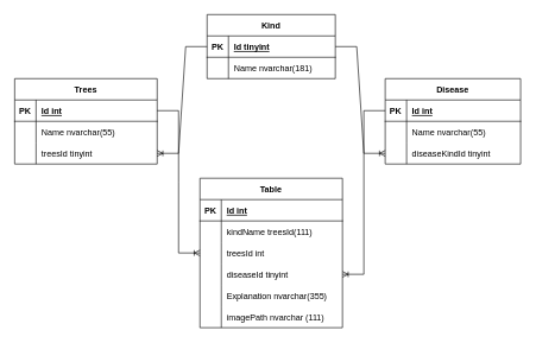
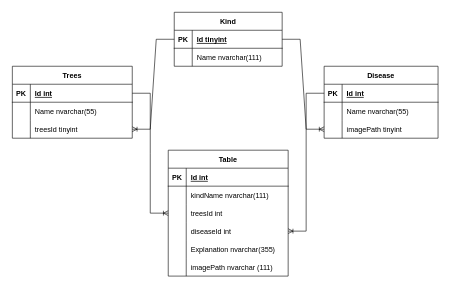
  <mxCell id="0" />
  <mxCell id="1" parent="0" />
  <mxCell id="2" value="Trees" style="shape=table;startSize=30;container=1;collapsible=1;childLayout=tableLayout;fixedRows=1;rowLines=0;fontStyle=1;align=center;resizeLast=1;" parent="1" vertex="1"><mxGeometry x="20" y="110" width="200" height="120" as="geometry" /></mxCell>
  <mxCell id="3" value="" style="shape=tableRow;horizontal=0;startSize=0;swimlaneHead=0;swimlaneBody=0;fillColor=none;collapsible=0;dropTarget=0;points=[[0,0.5],[1,0.5]];portConstraint=eastwest;top=0;left=0;right=0;bottom=1;" parent="2" vertex="1"><mxGeometry y="30" width="200" height="30" as="geometry" /></mxCell>
  <mxCell id="4" value="PK" style="shape=partialRectangle;connectable=0;fillColor=none;top=0;left=0;bottom=0;right=0;fontStyle=1;overflow=hidden;" parent="3" vertex="1"><mxGeometry width="30" height="30" as="geometry"><mxRectangle width="30" height="30" as="alternateBounds" /></mxGeometry></mxCell>
  <mxCell id="5" value="Id int" style="shape=partialRectangle;connectable=0;fillColor=none;top=0;left=0;bottom=0;right=0;align=left;spacingLeft=6;fontStyle=5;overflow=hidden;" parent="3" vertex="1"><mxGeometry x="30" width="170" height="30" as="geometry"><mxRectangle width="170" height="30" as="alternateBounds" /></mxGeometry></mxCell>
  <mxCell id="6" value="" style="shape=tableRow;horizontal=0;startSize=0;swimlaneHead=0;swimlaneBody=0;fillColor=none;collapsible=0;dropTarget=0;points=[[0,0.5],[1,0.5]];portConstraint=eastwest;top=0;left=0;right=0;bottom=0;" parent="2" vertex="1"><mxGeometry y="60" width="200" height="30" as="geometry" /></mxCell>
  <mxCell id="7" value="" style="shape=partialRectangle;connectable=0;fillColor=none;top=0;left=0;bottom=0;right=0;editable=1;overflow=hidden;" parent="6" vertex="1"><mxGeometry width="30" height="30" as="geometry"><mxRectangle width="30" height="30" as="alternateBounds" /></mxGeometry></mxCell>
  <mxCell id="8" value="Name nvarchar(55)" style="shape=partialRectangle;connectable=0;fillColor=none;top=0;left=0;bottom=0;right=0;align=left;spacingLeft=6;overflow=hidden;" parent="6" vertex="1"><mxGeometry x="30" width="170" height="30" as="geometry"><mxRectangle width="170" height="30" as="alternateBounds" /></mxGeometry></mxCell>
  <mxCell id="9" value="" style="shape=tableRow;horizontal=0;startSize=0;swimlaneHead=0;swimlaneBody=0;fillColor=none;collapsible=0;dropTarget=0;points=[[0,0.5],[1,0.5]];portConstraint=eastwest;top=0;left=0;right=0;bottom=0;" parent="2" vertex="1"><mxGeometry y="90" width="200" height="30" as="geometry" /></mxCell>
  <mxCell id="10" value="" style="shape=partialRectangle;connectable=0;fillColor=none;top=0;left=0;bottom=0;right=0;editable=1;overflow=hidden;" parent="9" vertex="1"><mxGeometry width="30" height="30" as="geometry"><mxRectangle width="30" height="30" as="alternateBounds" /></mxGeometry></mxCell>
  <mxCell id="11" value="treesId tinyint" style="shape=partialRectangle;connectable=0;fillColor=none;top=0;left=0;bottom=0;right=0;align=left;spacingLeft=6;overflow=hidden;" parent="9" vertex="1"><mxGeometry x="30" width="170" height="30" as="geometry"><mxRectangle width="170" height="30" as="alternateBounds" /></mxGeometry></mxCell>
  <mxCell id="12" value="Kind" style="shape=table;startSize=30;container=1;collapsible=1;childLayout=tableLayout;fixedRows=1;rowLines=0;fontStyle=1;align=center;resizeLast=1;" parent="1" vertex="1"><mxGeometry x="290" y="20" width="180" height="90" as="geometry" /></mxCell>
  <mxCell id="13" value="" style="shape=tableRow;horizontal=0;startSize=0;swimlaneHead=0;swimlaneBody=0;fillColor=none;collapsible=0;dropTarget=0;points=[[0,0.5],[1,0.5]];portConstraint=eastwest;top=0;left=0;right=0;bottom=1;" parent="12" vertex="1"><mxGeometry y="30" width="180" height="30" as="geometry" /></mxCell>
  <mxCell id="14" value="PK" style="shape=partialRectangle;connectable=0;fillColor=none;top=0;left=0;bottom=0;right=0;fontStyle=1;overflow=hidden;" parent="13" vertex="1"><mxGeometry width="30" height="30" as="geometry"><mxRectangle width="30" height="30" as="alternateBounds" /></mxGeometry></mxCell>
  <mxCell id="15" value="Id tinyint" style="shape=partialRectangle;connectable=0;fillColor=none;top=0;left=0;bottom=0;right=0;align=left;spacingLeft=6;fontStyle=5;overflow=hidden;" parent="13" vertex="1"><mxGeometry x="30" width="150" height="30" as="geometry"><mxRectangle width="150" height="30" as="alternateBounds" /></mxGeometry></mxCell>
  <mxCell id="16" value="" style="shape=tableRow;horizontal=0;startSize=0;swimlaneHead=0;swimlaneBody=0;fillColor=none;collapsible=0;dropTarget=0;points=[[0,0.5],[1,0.5]];portConstraint=eastwest;top=0;left=0;right=0;bottom=0;" parent="12" vertex="1"><mxGeometry y="60" width="180" height="30" as="geometry" /></mxCell>
  <mxCell id="17" value="" style="shape=partialRectangle;connectable=0;fillColor=none;top=0;left=0;bottom=0;right=0;editable=1;overflow=hidden;" parent="16" vertex="1"><mxGeometry width="30" height="30" as="geometry"><mxRectangle width="30" height="30" as="alternateBounds" /></mxGeometry></mxCell>
- <mxCell id="18" value="Name nvarchar(181)" style="shape=partialRectangle;connectable=0;fillColor=none;top=0;left=0;bottom=0;right=0;align=left;spacingLeft=6;overflow=hidden;" parent="16" vertex="1"><mxGeometry x="30" width="150" height="30" as="geometry"><mxRectangle width="150" height="30" as="alternateBounds" /></mxGeometry></mxCell>
+ <mxCell id="18" value="Name nvarchar(111)" style="shape=partialRectangle;connectable=0;fillColor=none;top=0;left=0;bottom=0;right=0;align=left;spacingLeft=6;overflow=hidden;" parent="16" vertex="1"><mxGeometry x="30" width="150" height="30" as="geometry"><mxRectangle width="150" height="30" as="alternateBounds" /></mxGeometry></mxCell>
  <mxCell id="19" value="Disease" style="shape=table;startSize=30;container=1;collapsible=1;childLayout=tableLayout;fixedRows=1;rowLines=0;fontStyle=1;align=center;resizeLast=1;" parent="1" vertex="1"><mxGeometry x="540" y="110" width="190" height="120" as="geometry" /></mxCell>
  <mxCell id="20" value="" style="shape=tableRow;horizontal=0;startSize=0;swimlaneHead=0;swimlaneBody=0;fillColor=none;collapsible=0;dropTarget=0;points=[[0,0.5],[1,0.5]];portConstraint=eastwest;top=0;left=0;right=0;bottom=1;" parent="19" vertex="1"><mxGeometry y="30" width="190" height="30" as="geometry" /></mxCell>
  <mxCell id="21" value="PK" style="shape=partialRectangle;connectable=0;fillColor=none;top=0;left=0;bottom=0;right=0;fontStyle=1;overflow=hidden;" parent="20" vertex="1"><mxGeometry width="30" height="30" as="geometry"><mxRectangle width="30" height="30" as="alternateBounds" /></mxGeometry></mxCell>
  <mxCell id="22" value="Id int" style="shape=partialRectangle;connectable=0;fillColor=none;top=0;left=0;bottom=0;right=0;align=left;spacingLeft=6;fontStyle=5;overflow=hidden;" parent="20" vertex="1"><mxGeometry x="30" width="160" height="30" as="geometry"><mxRectangle width="160" height="30" as="alternateBounds" /></mxGeometry></mxCell>
  <mxCell id="23" value="" style="shape=tableRow;horizontal=0;startSize=0;swimlaneHead=0;swimlaneBody=0;fillColor=none;collapsible=0;dropTarget=0;points=[[0,0.5],[1,0.5]];portConstraint=eastwest;top=0;left=0;right=0;bottom=0;" parent="19" vertex="1"><mxGeometry y="60" width="190" height="30" as="geometry" /></mxCell>
  <mxCell id="24" value="" style="shape=partialRectangle;connectable=0;fillColor=none;top=0;left=0;bottom=0;right=0;editable=1;overflow=hidden;" parent="23" vertex="1"><mxGeometry width="30" height="30" as="geometry"><mxRectangle width="30" height="30" as="alternateBounds" /></mxGeometry></mxCell>
  <mxCell id="25" value="Name nvarchar(55)" style="shape=partialRectangle;connectable=0;fillColor=none;top=0;left=0;bottom=0;right=0;align=left;spacingLeft=6;overflow=hidden;" parent="23" vertex="1"><mxGeometry x="30" width="160" height="30" as="geometry"><mxRectangle width="160" height="30" as="alternateBounds" /></mxGeometry></mxCell>
  <mxCell id="26" value="" style="shape=tableRow;horizontal=0;startSize=0;swimlaneHead=0;swimlaneBody=0;fillColor=none;collapsible=0;dropTarget=0;points=[[0,0.5],[1,0.5]];portConstraint=eastwest;top=0;left=0;right=0;bottom=0;" parent="19" vertex="1"><mxGeometry y="90" width="190" height="30" as="geometry" /></mxCell>
  <mxCell id="27" value="" style="shape=partialRectangle;connectable=0;fillColor=none;top=0;left=0;bottom=0;right=0;editable=1;overflow=hidden;" parent="26" vertex="1"><mxGeometry width="30" height="30" as="geometry"><mxRectangle width="30" height="30" as="alternateBounds" /></mxGeometry></mxCell>
- <mxCell id="28" value="diseaseKindId tinyint" style="shape=partialRectangle;connectable=0;fillColor=none;top=0;left=0;bottom=0;right=0;align=left;spacingLeft=6;overflow=hidden;" parent="26" vertex="1"><mxGeometry x="30" width="160" height="30" as="geometry"><mxRectangle width="160" height="30" as="alternateBounds" /></mxGeometry></mxCell>
+ <mxCell id="28" value="imagePath tinyint" style="shape=partialRectangle;connectable=0;fillColor=none;top=0;left=0;bottom=0;right=0;align=left;spacingLeft=6;overflow=hidden;" parent="26" vertex="1"><mxGeometry x="30" width="160" height="30" as="geometry"><mxRectangle width="160" height="30" as="alternateBounds" /></mxGeometry></mxCell>
  <mxCell id="29" value="Table" style="shape=table;startSize=30;container=1;collapsible=1;childLayout=tableLayout;fixedRows=1;rowLines=0;fontStyle=1;align=center;resizeLast=1;" parent="1" vertex="1"><mxGeometry x="280" y="250" width="200" height="210" as="geometry" /></mxCell>
  <mxCell id="30" value="" style="shape=tableRow;horizontal=0;startSize=0;swimlaneHead=0;swimlaneBody=0;fillColor=none;collapsible=0;dropTarget=0;points=[[0,0.5],[1,0.5]];portConstraint=eastwest;top=0;left=0;right=0;bottom=1;" parent="29" vertex="1"><mxGeometry y="30" width="200" height="30" as="geometry" /></mxCell>
  <mxCell id="31" value="PK" style="shape=partialRectangle;connectable=0;fillColor=none;top=0;left=0;bottom=0;right=0;fontStyle=1;overflow=hidden;" parent="30" vertex="1"><mxGeometry width="30" height="30" as="geometry"><mxRectangle width="30" height="30" as="alternateBounds" /></mxGeometry></mxCell>
  <mxCell id="32" value="Id int" style="shape=partialRectangle;connectable=0;fillColor=none;top=0;left=0;bottom=0;right=0;align=left;spacingLeft=6;fontStyle=5;overflow=hidden;" parent="30" vertex="1"><mxGeometry x="30" width="170" height="30" as="geometry"><mxRectangle width="170" height="30" as="alternateBounds" /></mxGeometry></mxCell>
  <mxCell id="33" value="" style="shape=tableRow;horizontal=0;startSize=0;swimlaneHead=0;swimlaneBody=0;fillColor=none;collapsible=0;dropTarget=0;points=[[0,0.5],[1,0.5]];portConstraint=eastwest;top=0;left=0;right=0;bottom=0;" parent="29" vertex="1"><mxGeometry y="60" width="200" height="30" as="geometry" /></mxCell>
  <mxCell id="34" value="" style="shape=partialRectangle;connectable=0;fillColor=none;top=0;left=0;bottom=0;right=0;editable=1;overflow=hidden;" parent="33" vertex="1"><mxGeometry width="30" height="30" as="geometry"><mxRectangle width="30" height="30" as="alternateBounds" /></mxGeometry></mxCell>
- <mxCell id="35" value="kindName treesId(111)" style="shape=partialRectangle;connectable=0;fillColor=none;top=0;left=0;bottom=0;right=0;align=left;spacingLeft=6;overflow=hidden;" parent="33" vertex="1"><mxGeometry x="30" width="170" height="30" as="geometry"><mxRectangle width="170" height="30" as="alternateBounds" /></mxGeometry></mxCell>
+ <mxCell id="35" value="kindName nvarchar(111)" style="shape=partialRectangle;connectable=0;fillColor=none;top=0;left=0;bottom=0;right=0;align=left;spacingLeft=6;overflow=hidden;" parent="33" vertex="1"><mxGeometry x="30" width="170" height="30" as="geometry"><mxRectangle width="170" height="30" as="alternateBounds" /></mxGeometry></mxCell>
  <mxCell id="36" value="" style="shape=tableRow;horizontal=0;startSize=0;swimlaneHead=0;swimlaneBody=0;fillColor=none;collapsible=0;dropTarget=0;points=[[0,0.5],[1,0.5]];portConstraint=eastwest;top=0;left=0;right=0;bottom=0;" parent="29" vertex="1"><mxGeometry y="90" width="200" height="30" as="geometry" /></mxCell>
  <mxCell id="37" value="" style="shape=partialRectangle;connectable=0;fillColor=none;top=0;left=0;bottom=0;right=0;editable=1;overflow=hidden;" parent="36" vertex="1"><mxGeometry width="30" height="30" as="geometry"><mxRectangle width="30" height="30" as="alternateBounds" /></mxGeometry></mxCell>
  <mxCell id="38" value="treesId int" style="shape=partialRectangle;connectable=0;fillColor=none;top=0;left=0;bottom=0;right=0;align=left;spacingLeft=6;overflow=hidden;" parent="36" vertex="1"><mxGeometry x="30" width="170" height="30" as="geometry"><mxRectangle width="170" height="30" as="alternateBounds" /></mxGeometry></mxCell>
  <mxCell id="39" value="" style="shape=tableRow;horizontal=0;startSize=0;swimlaneHead=0;swimlaneBody=0;fillColor=none;collapsible=0;dropTarget=0;points=[[0,0.5],[1,0.5]];portConstraint=eastwest;top=0;left=0;right=0;bottom=0;" parent="29" vertex="1"><mxGeometry y="120" width="200" height="30" as="geometry" /></mxCell>
  <mxCell id="40" value="" style="shape=partialRectangle;connectable=0;fillColor=none;top=0;left=0;bottom=0;right=0;editable=1;overflow=hidden;" parent="39" vertex="1"><mxGeometry width="30" height="30" as="geometry"><mxRectangle width="30" height="30" as="alternateBounds" /></mxGeometry></mxCell>
- <mxCell id="41" value="diseaseId tinyint" style="shape=partialRectangle;connectable=0;fillColor=none;top=0;left=0;bottom=0;right=0;align=left;spacingLeft=6;overflow=hidden;" parent="39" vertex="1"><mxGeometry x="30" width="170" height="30" as="geometry"><mxRectangle width="170" height="30" as="alternateBounds" /></mxGeometry></mxCell>
+ <mxCell id="41" value="diseaseId int" style="shape=partialRectangle;connectable=0;fillColor=none;top=0;left=0;bottom=0;right=0;align=left;spacingLeft=6;overflow=hidden;" parent="39" vertex="1"><mxGeometry x="30" width="170" height="30" as="geometry"><mxRectangle width="170" height="30" as="alternateBounds" /></mxGeometry></mxCell>
  <mxCell id="42" value="" style="shape=tableRow;horizontal=0;startSize=0;swimlaneHead=0;swimlaneBody=0;fillColor=none;collapsible=0;dropTarget=0;points=[[0,0.5],[1,0.5]];portConstraint=eastwest;top=0;left=0;right=0;bottom=0;" parent="29" vertex="1"><mxGeometry y="150" width="200" height="30" as="geometry" /></mxCell>
  <mxCell id="43" value="" style="shape=partialRectangle;connectable=0;fillColor=none;top=0;left=0;bottom=0;right=0;editable=1;overflow=hidden;" parent="42" vertex="1"><mxGeometry width="30" height="30" as="geometry"><mxRectangle width="30" height="30" as="alternateBounds" /></mxGeometry></mxCell>
  <mxCell id="44" value="Explanation nvarchar(355)" style="shape=partialRectangle;connectable=0;fillColor=none;top=0;left=0;bottom=0;right=0;align=left;spacingLeft=6;overflow=hidden;" parent="42" vertex="1"><mxGeometry x="30" width="170" height="30" as="geometry"><mxRectangle width="170" height="30" as="alternateBounds" /></mxGeometry></mxCell>
  <mxCell id="45" value="" style="shape=tableRow;horizontal=0;startSize=0;swimlaneHead=0;swimlaneBody=0;fillColor=none;collapsible=0;dropTarget=0;points=[[0,0.5],[1,0.5]];portConstraint=eastwest;top=0;left=0;right=0;bottom=0;" parent="29" vertex="1"><mxGeometry y="180" width="200" height="30" as="geometry" /></mxCell>
  <mxCell id="46" value="" style="shape=partialRectangle;connectable=0;fillColor=none;top=0;left=0;bottom=0;right=0;editable=1;overflow=hidden;" parent="45" vertex="1"><mxGeometry width="30" height="30" as="geometry"><mxRectangle width="30" height="30" as="alternateBounds" /></mxGeometry></mxCell>
  <mxCell id="47" value="imagePath nvarchar (111)" style="shape=partialRectangle;connectable=0;fillColor=none;top=0;left=0;bottom=0;right=0;align=left;spacingLeft=6;overflow=hidden;" parent="45" vertex="1"><mxGeometry x="30" width="170" height="30" as="geometry"><mxRectangle width="170" height="30" as="alternateBounds" /></mxGeometry></mxCell>
  <mxCell id="48" value="" style="edgeStyle=entityRelationEdgeStyle;fontSize=12;html=1;endArrow=ERoneToMany;rounded=0;entryX=1;entryY=0.5;entryDx=0;entryDy=0;exitX=0;exitY=0.5;exitDx=0;exitDy=0;" parent="1" source="20" target="39" edge="1"><mxGeometry width="100" height="100" relative="1" as="geometry"><mxPoint x="340" y="300" as="sourcePoint" /><mxPoint x="440" y="200" as="targetPoint" /></mxGeometry></mxCell>
  <mxCell id="49" value="" style="edgeStyle=entityRelationEdgeStyle;fontSize=12;html=1;endArrow=ERoneToMany;rounded=0;exitX=1;exitY=0.5;exitDx=0;exitDy=0;entryX=0;entryY=0.5;entryDx=0;entryDy=0;" parent="1" source="13" target="26" edge="1"><mxGeometry width="100" height="100" relative="1" as="geometry"><mxPoint x="340" y="300" as="sourcePoint" /><mxPoint x="530" y="230" as="targetPoint" /></mxGeometry></mxCell>
  <mxCell id="50" value="" style="edgeStyle=entityRelationEdgeStyle;fontSize=12;html=1;endArrow=ERoneToMany;rounded=0;entryX=1;entryY=0.5;entryDx=0;entryDy=0;exitX=0;exitY=0.5;exitDx=0;exitDy=0;" parent="1" source="13" target="9" edge="1"><mxGeometry width="100" height="100" relative="1" as="geometry"><mxPoint x="340" y="300" as="sourcePoint" /><mxPoint x="440" y="200" as="targetPoint" /></mxGeometry></mxCell>
  <mxCell id="51" value="" style="edgeStyle=entityRelationEdgeStyle;fontSize=12;html=1;endArrow=ERoneToMany;rounded=0;exitX=1;exitY=0.5;exitDx=0;exitDy=0;entryX=0;entryY=0.5;entryDx=0;entryDy=0;" parent="1" source="3" target="36" edge="1"><mxGeometry width="100" height="100" relative="1" as="geometry"><mxPoint x="340" y="300" as="sourcePoint" /><mxPoint x="220" y="360" as="targetPoint" /></mxGeometry></mxCell>
